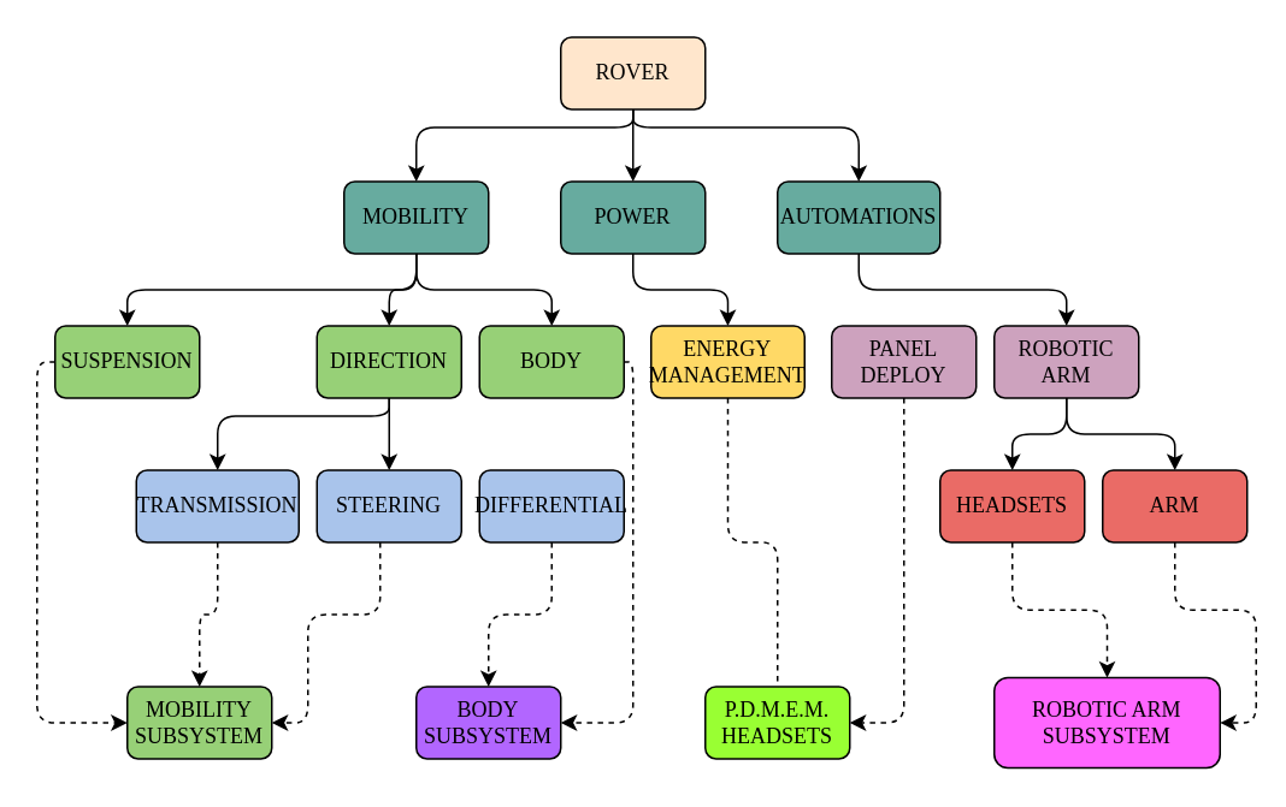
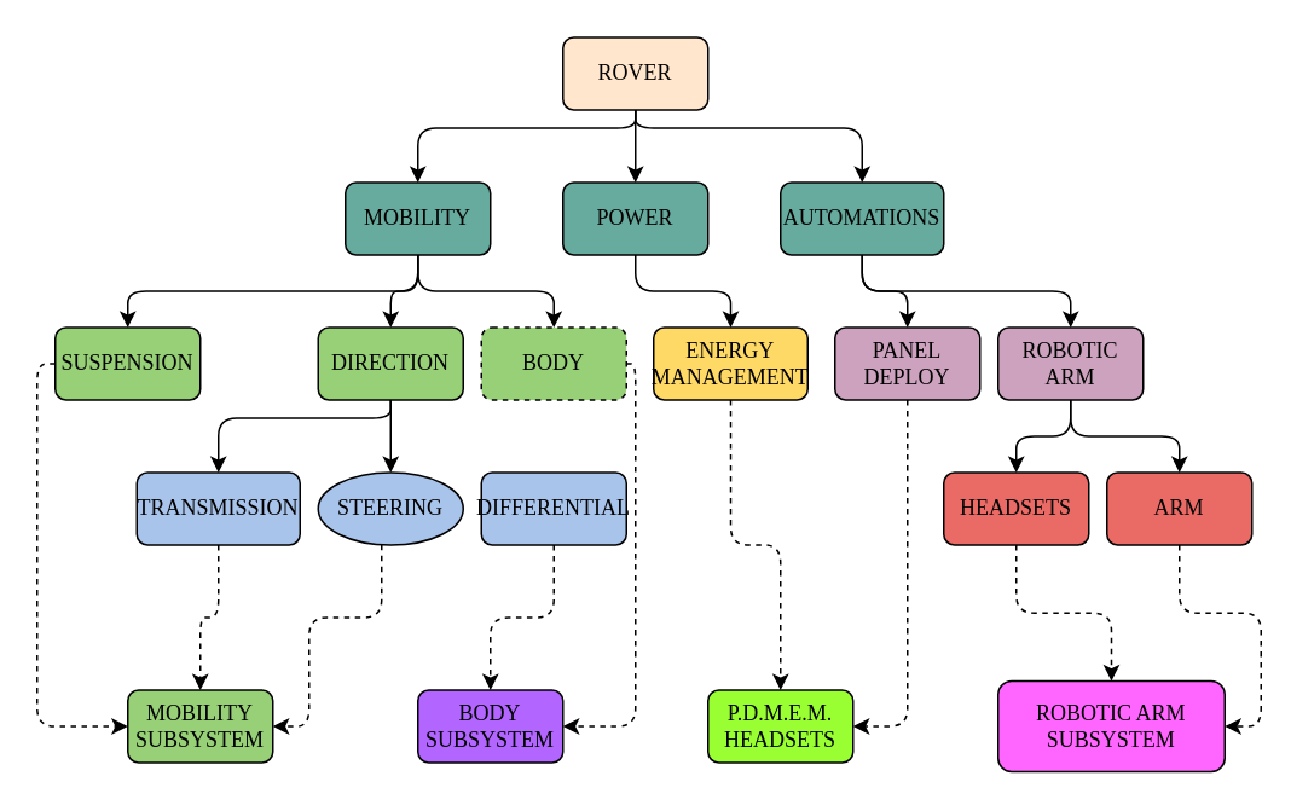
  <mxCell id="0" />
  <mxCell id="1" parent="0" />
  <mxCell id="2" style="edgeStyle=orthogonalEdgeStyle;rounded=1;orthogonalLoop=1;jettySize=auto;html=1;entryX=0.5;entryY=0;entryDx=0;entryDy=0;" edge="1" parent="1" source="5" target="11"><mxGeometry relative="1" as="geometry" /></mxCell>
  <mxCell id="3" style="edgeStyle=orthogonalEdgeStyle;rounded=1;orthogonalLoop=1;jettySize=auto;html=1;entryX=0.5;entryY=0;entryDx=0;entryDy=0;" edge="1" parent="1" source="5" target="9"><mxGeometry relative="1" as="geometry"><Array as="points"><mxPoint x="350" y="70" /><mxPoint x="230" y="70" /></Array></mxGeometry></mxCell>
  <mxCell id="4" style="edgeStyle=orthogonalEdgeStyle;rounded=1;orthogonalLoop=1;jettySize=auto;html=1;entryX=0.5;entryY=0;entryDx=0;entryDy=0;" edge="1" parent="1" source="5" target="14"><mxGeometry relative="1" as="geometry"><Array as="points"><mxPoint x="350" y="70" /><mxPoint x="475" y="70" /></Array></mxGeometry></mxCell>
  <mxCell id="5" value="ROVER" style="rounded=1;whiteSpace=wrap;html=1;fontFamily=Tahoma;fillColor=#ffe6cc;fontColor=#000000;" vertex="1" parent="1"><mxGeometry x="310" y="20" width="80" height="40" as="geometry" /></mxCell>
  <mxCell id="6" style="edgeStyle=orthogonalEdgeStyle;rounded=1;orthogonalLoop=1;jettySize=auto;html=1;entryX=0.5;entryY=0;entryDx=0;entryDy=0;" edge="1" parent="1" source="9" target="16"><mxGeometry relative="1" as="geometry"><Array as="points"><mxPoint x="230" y="160" /><mxPoint x="70" y="160" /></Array></mxGeometry></mxCell>
  <mxCell id="7" style="edgeStyle=orthogonalEdgeStyle;rounded=1;orthogonalLoop=1;jettySize=auto;html=1;entryX=0.5;entryY=0;entryDx=0;entryDy=0;" edge="1" parent="1" source="9" target="19"><mxGeometry relative="1" as="geometry" /></mxCell>
  <mxCell id="8" style="edgeStyle=orthogonalEdgeStyle;rounded=1;orthogonalLoop=1;jettySize=auto;html=1;entryX=0.5;entryY=0;entryDx=0;entryDy=0;" edge="1" parent="1" source="9" target="21"><mxGeometry relative="1" as="geometry" /></mxCell>
  <mxCell id="9" value="MOBILITY" style="rounded=1;whiteSpace=wrap;html=1;fontFamily=Tahoma;fillColor=#67AB9F;fontColor=#000000;" vertex="1" parent="1"><mxGeometry x="190" y="100" width="80" height="40" as="geometry" /></mxCell>
  <mxCell id="10" style="edgeStyle=orthogonalEdgeStyle;rounded=1;orthogonalLoop=1;jettySize=auto;html=1;entryX=0.5;entryY=0;entryDx=0;entryDy=0;" edge="1" parent="1" source="11" target="23"><mxGeometry relative="1" as="geometry" /></mxCell>
  <mxCell id="11" value="POWER" style="rounded=1;whiteSpace=wrap;html=1;fontFamily=Tahoma;fillColor=#67AB9F;fontColor=#000000;" vertex="1" parent="1"><mxGeometry x="310" y="100" width="80" height="40" as="geometry" /></mxCell>
+ <mxCell id="12" style="edgeStyle=orthogonalEdgeStyle;rounded=1;orthogonalLoop=1;jettySize=auto;html=1;entryX=0.5;entryY=0;entryDx=0;entryDy=0;" edge="1" parent="1" source="14" target="25"><mxGeometry relative="1" as="geometry" /></mxCell>
  <mxCell id="13" style="edgeStyle=orthogonalEdgeStyle;rounded=1;orthogonalLoop=1;jettySize=auto;html=1;entryX=0.5;entryY=0;entryDx=0;entryDy=0;" edge="1" parent="1" source="14" target="28"><mxGeometry relative="1" as="geometry"><Array as="points"><mxPoint x="475" y="160" /><mxPoint x="590" y="160" /></Array></mxGeometry></mxCell>
  <mxCell id="14" value="AUTOMATIONS" style="rounded=1;whiteSpace=wrap;html=1;fontFamily=Tahoma;fillColor=#67AB9F;fontColor=#000000;" vertex="1" parent="1"><mxGeometry x="430" y="100" width="90" height="40" as="geometry" /></mxCell>
  <mxCell id="15" style="edgeStyle=orthogonalEdgeStyle;rounded=1;orthogonalLoop=1;jettySize=auto;html=1;entryX=0;entryY=0.5;entryDx=0;entryDy=0;dashed=1;" edge="1" parent="1" source="16" target="39"><mxGeometry relative="1" as="geometry"><Array as="points"><mxPoint x="20" y="200" /><mxPoint x="20" y="400" /></Array></mxGeometry></mxCell>
  <mxCell id="16" value="SUSPENSION" style="rounded=1;whiteSpace=wrap;html=1;fontFamily=Tahoma;fontColor=#000000;fillColor=#97D077;" vertex="1" parent="1"><mxGeometry x="30" y="180" width="80" height="40" as="geometry" /></mxCell>
  <mxCell id="17" style="edgeStyle=orthogonalEdgeStyle;rounded=1;orthogonalLoop=1;jettySize=auto;html=1;entryX=0.5;entryY=0;entryDx=0;entryDy=0;" edge="1" parent="1" source="19" target="30"><mxGeometry relative="1" as="geometry"><Array as="points"><mxPoint x="215" y="230" /><mxPoint x="120" y="230" /></Array></mxGeometry></mxCell>
  <mxCell id="18" style="edgeStyle=orthogonalEdgeStyle;rounded=1;orthogonalLoop=1;jettySize=auto;html=1;entryX=0.5;entryY=0;entryDx=0;entryDy=0;" edge="1" parent="1" source="19" target="32"><mxGeometry relative="1" as="geometry" /></mxCell>
  <mxCell id="19" value="DIRECTION" style="rounded=1;whiteSpace=wrap;html=1;fontFamily=Tahoma;fillColor=#97D077;fontColor=#000000;" vertex="1" parent="1"><mxGeometry x="175" y="180" width="80" height="40" as="geometry" /></mxCell>
  <mxCell id="20" style="edgeStyle=orthogonalEdgeStyle;rounded=1;orthogonalLoop=1;jettySize=auto;html=1;entryX=1;entryY=0.5;entryDx=0;entryDy=0;dashed=1;" edge="1" parent="1" source="21" target="40"><mxGeometry relative="1" as="geometry"><Array as="points"><mxPoint x="350" y="200" /><mxPoint x="350" y="400" /></Array></mxGeometry></mxCell>
- <mxCell id="21" value="BODY" style="rounded=1;whiteSpace=wrap;html=1;fontFamily=Tahoma;fillColor=#97D077;strokeColor=#000000;fontColor=#000000;" vertex="1" parent="1"><mxGeometry x="265" y="180" width="80" height="40" as="geometry" /></mxCell>
- <mxCell id="22" style="edgeStyle=orthogonalEdgeStyle;rounded=1;orthogonalLoop=1;jettySize=auto;html=1;entryX=0.5;entryY=0;entryDx=0;entryDy=0;dashed=1;endArrow=none;" edge="1" parent="1" source="23" target="41"><mxGeometry relative="1" as="geometry" /></mxCell>
+ <mxCell id="21" value="BODY" style="rounded=1;whiteSpace=wrap;html=1;fontFamily=Tahoma;fillColor=#97D077;strokeColor=#000000;fontColor=#000000;dashed=1;" vertex="1" parent="1"><mxGeometry x="265" y="180" width="80" height="40" as="geometry" /></mxCell>
+ <mxCell id="22" style="edgeStyle=orthogonalEdgeStyle;rounded=1;orthogonalLoop=1;jettySize=auto;html=1;entryX=0.5;entryY=0;entryDx=0;entryDy=0;dashed=1;" edge="1" parent="1" source="23" target="41"><mxGeometry relative="1" as="geometry" /></mxCell>
  <mxCell id="23" value="ENERGY MANAGEMENT" style="rounded=1;whiteSpace=wrap;html=1;fontFamily=Tahoma;fontColor=#000000;fillColor=#FFD966;" vertex="1" parent="1"><mxGeometry x="360" y="180" width="85" height="40" as="geometry" /></mxCell>
  <mxCell id="24" style="edgeStyle=orthogonalEdgeStyle;rounded=1;orthogonalLoop=1;jettySize=auto;html=1;entryX=1;entryY=0.5;entryDx=0;entryDy=0;dashed=1;" edge="1" parent="1" source="25" target="41"><mxGeometry relative="1" as="geometry" /></mxCell>
  <mxCell id="25" value="PANEL DEPLOY" style="rounded=1;whiteSpace=wrap;html=1;fontFamily=Tahoma;fillColor=#CDA2BE;" vertex="1" parent="1"><mxGeometry x="460" y="180" width="80" height="40" as="geometry" /></mxCell>
  <mxCell id="26" style="edgeStyle=orthogonalEdgeStyle;rounded=1;orthogonalLoop=1;jettySize=auto;html=1;entryX=0.5;entryY=0;entryDx=0;entryDy=0;" edge="1" parent="1" source="28" target="38"><mxGeometry relative="1" as="geometry" /></mxCell>
  <mxCell id="27" style="edgeStyle=orthogonalEdgeStyle;rounded=1;orthogonalLoop=1;jettySize=auto;html=1;entryX=0.5;entryY=0;entryDx=0;entryDy=0;" edge="1" parent="1" source="28" target="36"><mxGeometry relative="1" as="geometry" /></mxCell>
  <mxCell id="28" value="ROBOTIC ARM" style="rounded=1;whiteSpace=wrap;html=1;fontFamily=Tahoma;strokeColor=#000000;fillColor=#CDA2BE;" vertex="1" parent="1"><mxGeometry x="550" y="180" width="80" height="40" as="geometry" /></mxCell>
  <mxCell id="29" style="edgeStyle=orthogonalEdgeStyle;rounded=1;orthogonalLoop=1;jettySize=auto;html=1;entryX=0.5;entryY=0;entryDx=0;entryDy=0;dashed=1;" edge="1" parent="1" source="30" target="39"><mxGeometry relative="1" as="geometry" /></mxCell>
  <mxCell id="30" value="TRANSMISSION" style="rounded=1;whiteSpace=wrap;html=1;fontFamily=Tahoma;fillColor=#A9C4EB;" vertex="1" parent="1"><mxGeometry x="75" y="260" width="90" height="40" as="geometry" /></mxCell>
  <mxCell id="31" style="edgeStyle=orthogonalEdgeStyle;rounded=1;orthogonalLoop=1;jettySize=auto;html=1;entryX=1;entryY=0.5;entryDx=0;entryDy=0;dashed=1;" edge="1" parent="1" source="32" target="39"><mxGeometry relative="1" as="geometry"><Array as="points"><mxPoint x="210" y="340" /><mxPoint x="170" y="340" /><mxPoint x="170" y="400" /></Array></mxGeometry></mxCell>
- <mxCell id="32" value="STEERING" style="rounded=1;whiteSpace=wrap;html=1;fontFamily=Tahoma;fillColor=#A9C4EB;" vertex="1" parent="1"><mxGeometry x="175" y="260" width="80" height="40" as="geometry" /></mxCell>
+ <mxCell id="32" value="STEERING" style="ellipse;whiteSpace=wrap;html=1;fontFamily=Tahoma;fillColor=#A9C4EB;" vertex="1" parent="1"><mxGeometry x="175" y="260" width="80" height="40" as="geometry" /></mxCell>
  <mxCell id="33" style="edgeStyle=orthogonalEdgeStyle;rounded=1;orthogonalLoop=1;jettySize=auto;html=1;entryX=0.5;entryY=0;entryDx=0;entryDy=0;dashed=1;" edge="1" parent="1" source="34" target="40"><mxGeometry relative="1" as="geometry" /></mxCell>
  <mxCell id="34" value="DIFFERENTIAL" style="rounded=1;whiteSpace=wrap;html=1;fontFamily=Tahoma;fillColor=#A9C4EB;" vertex="1" parent="1"><mxGeometry x="265" y="260" width="80" height="40" as="geometry" /></mxCell>
  <mxCell id="35" style="edgeStyle=orthogonalEdgeStyle;rounded=1;orthogonalLoop=1;jettySize=auto;html=1;entryX=1;entryY=0.5;entryDx=0;entryDy=0;dashed=1;" edge="1" parent="1" source="36" target="42"><mxGeometry relative="1" as="geometry" /></mxCell>
  <mxCell id="36" value="ARM" style="rounded=1;whiteSpace=wrap;html=1;fontFamily=Tahoma;fillColor=#EA6B66;" vertex="1" parent="1"><mxGeometry x="610" y="260" width="80" height="40" as="geometry" /></mxCell>
  <mxCell id="37" style="edgeStyle=orthogonalEdgeStyle;rounded=1;orthogonalLoop=1;jettySize=auto;html=1;entryX=0.5;entryY=0;entryDx=0;entryDy=0;dashed=1;" edge="1" parent="1" source="38" target="42"><mxGeometry relative="1" as="geometry" /></mxCell>
  <mxCell id="38" value="HEADSETS" style="rounded=1;whiteSpace=wrap;html=1;fontFamily=Tahoma;fillColor=#EA6B66;" vertex="1" parent="1"><mxGeometry x="520" y="260" width="80" height="40" as="geometry" /></mxCell>
  <mxCell id="39" value="MOBILITY SUBSYSTEM" style="rounded=1;whiteSpace=wrap;html=1;fontFamily=Tahoma;fillColor=#97d077;" vertex="1" parent="1"><mxGeometry x="70" y="380" width="80" height="40" as="geometry" /></mxCell>
  <mxCell id="40" value="BODY SUBSYSTEM" style="rounded=1;whiteSpace=wrap;html=1;fontFamily=Tahoma;fillColor=#B266FF;" vertex="1" parent="1"><mxGeometry x="230" y="380" width="80" height="40" as="geometry" /></mxCell>
  <mxCell id="41" value="P.D.M.E.M. HEADSETS" style="rounded=1;whiteSpace=wrap;html=1;fontFamily=Tahoma;fillColor=#99FF33;" vertex="1" parent="1"><mxGeometry x="390" y="380" width="80" height="40" as="geometry" /></mxCell>
  <mxCell id="42" value="ROBOTIC ARM SUBSYSTEM" style="rounded=1;whiteSpace=wrap;html=1;fontFamily=Tahoma;fillColor=#FF66FF;" vertex="1" parent="1"><mxGeometry x="550" y="375" width="125" height="50" as="geometry" /></mxCell>
